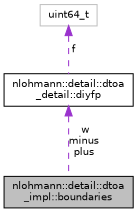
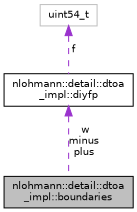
  digraph {
    node [color=black fillcolor=white fontname=Helvetica fontsize=10 shape=record style=filled]
    edge [color=darkorchid3 dir=back fontname=Helvetica fontsize=10 labelfontname=Helvetica labelfontsize=10 style=dashed]
    n1 [fillcolor=grey75 fontcolor=black height=0.2 label="nlohmann::detail::dtoa\l_impl::boundaries" width=0.4]
-   n2 [height=0.2 label="nlohmann::detail::dtoa\l_detail::diyfp" width=0.4]
-   n3 [color=grey75 height=0.2 label=uint64_t width=0.4]
+   n2 [height=0.2 label="nlohmann::detail::dtoa\l_impl::diyfp" width=0.4]
+   n3 [color=grey75 height=0.2 label=uint54_t width=0.4]
    n2 -> n1 [label=" w\nminus\nplus"]
    n3 -> n2 [label=" f"]
  }
